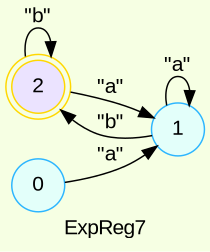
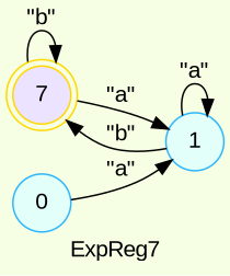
  digraph {
    bgcolor="#F6FFE3"
    label=ExpReg7
    rankdir=LR
    fontname="Liberation Sans"
    node [color="#2CB5FF" fillcolor="#E3FFFA" fontname="Liberation Sans" shape=circle style=filled]
    edge [fontname="Liberation Sans"]
-   2 [color=gold fillcolor="#EBE3FF" shape=doublecircle]
+   2 [color=gold fillcolor="#EBE3FF" shape=doublecircle label=7]
    1
    0
    2 -> 2 [label="\"b\""]
    2 -> 1 [label="\"a\""]
    1 -> 2 [label="\"b\""]
    1 -> 1 [label="\"a\""]
    0 -> 1 [label="\"a\""]
  }
